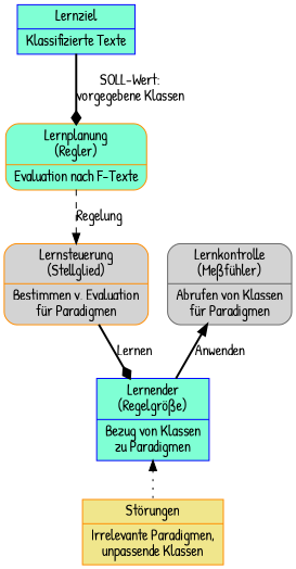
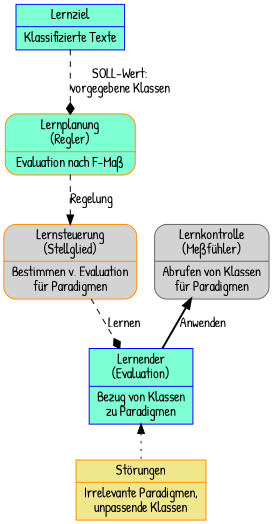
  digraph {
    fontname="Patrick Hand"
    node [color=darkorange fillcolor=aquamarine fontname="Patrick Hand" shape=record style=filled]
    edge [fontname="Patrick Hand" style=dashed]
    n1 [color=blue label="{Lernziel|Klassifizierte Texte}"]
-   n2 [label="{Lernplanung\n(Regler)|Evaluation nach F-Texte}" style="rounded,filled"]
+   n2 [label="{Lernplanung\n(Regler)|Evaluation nach F-Maß}" style="rounded,filled"]
    n3 [fillcolor=lightgrey label="{Lernsteuerung\n(Stellglied)|Bestimmen v. Evaluation\nfür Paradigmen}" style="rounded,filled"]
-   n4 [color=blue label="{Lernender\n(Regelgröße)|Bezug von Klassen\nzu Paradigmen}"]
+   n4 [color=blue label="{Lernender\n(Evaluation)|Bezug von Klassen\nzu Paradigmen}"]
    n5 [color=gray40 fillcolor=lightgrey label="{Lernkontrolle\n(Meßfühler)|Abrufen von Klassen\nfür Paradigmen}" style="rounded,filled"]
    n6 [fillcolor=khaki label="{Störungen|Irrelevante Paradigmen,\nunpassende Klassen}"]
-   n1 -> n2 [arrowhead=diamond label="SOLL-Wert:\nvorgegebene Klassen" style=bold]
+   n1 -> n2 [arrowhead=diamond label="SOLL-Wert:\nvorgegebene Klassen"]
    n2 -> n3 [arrowhead=normal label=Regelung]
-   n3 -> n4 [arrowhead=diamond label=Lernen style=bold]
+   n3 -> n4 [arrowhead=diamond label=Lernen]
    n4 -> n6 [dir=back style=dotted]
    n5 -> n4 [dir=back label=Anwenden style=bold]
  }
